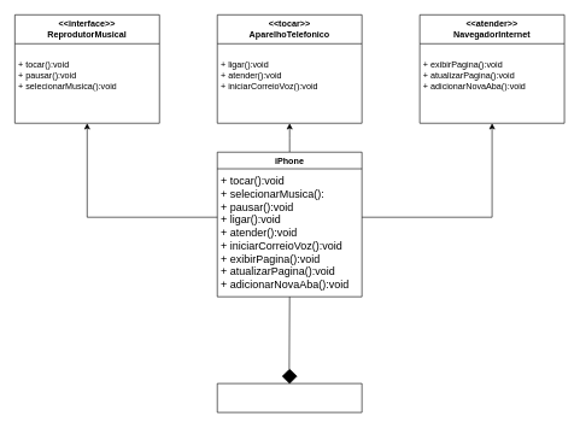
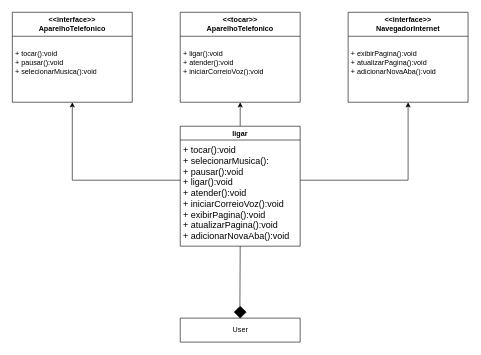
  <mxCell id="0" />
  <mxCell id="1" parent="0" />
  <mxCell id="2" value="" style="swimlane;startSize=0;" vertex="1" parent="1"><mxGeometry x="300" y="530" width="200" height="40" as="geometry" /></mxCell>
+ <mxCell id="3" value="User" style="text;html=1;align=center;verticalAlign=middle;resizable=0;points=[];autosize=1;strokeColor=none;fillColor=none;" vertex="1" parent="2"><mxGeometry x="75" y="5" width="50" height="30" as="geometry" /></mxCell>
  <mxCell id="4" value="" style="rhombus;whiteSpace=wrap;html=1;fillColor=#000000;" vertex="1" parent="1"><mxGeometry x="390" y="510" width="20" height="20" as="geometry" /></mxCell>
  <mxCell id="5" value="" style="endArrow=none;html=1;rounded=0;" edge="1" parent="1"><mxGeometry width="50" height="50" relative="1" as="geometry"><mxPoint x="399.5" y="510" as="sourcePoint" /><mxPoint x="400" y="410" as="targetPoint" /></mxGeometry></mxCell>
  <mxCell id="6" style="edgeStyle=orthogonalEdgeStyle;rounded=0;orthogonalLoop=1;jettySize=auto;html=1;" edge="1" parent="1" source="7"><mxGeometry relative="1" as="geometry"><mxPoint x="400" y="170" as="targetPoint" /></mxGeometry></mxCell>
- <mxCell id="7" value="iPhone" style="swimlane;whiteSpace=wrap;html=1;" vertex="1" parent="1"><mxGeometry x="300" y="210" width="200" height="200" as="geometry" /></mxCell>
+ <mxCell id="7" value="ligar" style="swimlane;whiteSpace=wrap;html=1;" vertex="1" parent="1"><mxGeometry x="300" y="210" width="200" height="200" as="geometry" /></mxCell>
  <mxCell id="8" value="&lt;h1&gt;&lt;span style=&quot;font-size: 12px; font-weight: 400;&quot;&gt;&amp;nbsp;&lt;/span&gt;&lt;/h1&gt;&lt;div style=&quot;text-align: justify; font-size: 15px;&quot;&gt;&lt;span style=&quot;background-color: initial; font-weight: normal;&quot;&gt;&lt;font style=&quot;font-size: 15px;&quot;&gt;+ tocar():void&lt;/font&gt;&lt;/span&gt;&lt;/div&gt;&lt;div style=&quot;text-align: justify; font-size: 15px;&quot;&gt;&lt;span style=&quot;background-color: initial; font-weight: normal;&quot;&gt;&lt;font style=&quot;font-size: 15px;&quot;&gt;+ selecionarMusica():&lt;/font&gt;&lt;/span&gt;&lt;/div&gt;&lt;div style=&quot;text-align: justify; font-size: 15px;&quot;&gt;&lt;span style=&quot;background-color: initial; font-weight: normal;&quot;&gt;&lt;font style=&quot;font-size: 15px;&quot;&gt;+ pausar():void&lt;/font&gt;&lt;/span&gt;&lt;/div&gt;&lt;div style=&quot;text-align: justify; font-size: 15px;&quot;&gt;&lt;font style=&quot;font-size: 15px;&quot;&gt;+ ligar():void&lt;/font&gt;&lt;/div&gt;&lt;div style=&quot;text-align: justify; font-size: 15px;&quot;&gt;&lt;font style=&quot;font-size: 15px;&quot;&gt;+ atender():void&lt;/font&gt;&lt;/div&gt;&lt;div style=&quot;text-align: justify; font-size: 15px;&quot;&gt;&lt;font style=&quot;font-size: 15px;&quot;&gt;+ iniciarCorreioVoz():void&lt;/font&gt;&lt;/div&gt;&lt;div style=&quot;text-align: justify; font-size: 15px;&quot;&gt;&lt;font style=&quot;font-size: 15px;&quot;&gt;+ exibirPagina():void&lt;/font&gt;&lt;/div&gt;&lt;div style=&quot;text-align: justify; font-size: 15px;&quot;&gt;&lt;font style=&quot;font-size: 15px;&quot;&gt;+ atualizarPagina():void&lt;/font&gt;&lt;/div&gt;&lt;div style=&quot;text-align: justify; font-size: 15px;&quot;&gt;&lt;font style=&quot;font-size: 15px;&quot;&gt;+ adicionarNovaAba():void&lt;/font&gt;&lt;/div&gt;" style="text;html=1;strokeColor=none;fillColor=none;spacing=5;spacingTop=-20;whiteSpace=wrap;overflow=hidden;rounded=0;" vertex="1" parent="7"><mxGeometry y="-20" width="200" height="220" as="geometry" /></mxCell>
  <mxCell id="9" value="&amp;lt;&amp;lt;tocar&amp;gt;&amp;gt;&lt;br&gt;AparelhoTelefonico" style="swimlane;whiteSpace=wrap;html=1;startSize=40;" vertex="1" parent="1"><mxGeometry x="300" y="20" width="200" height="150" as="geometry" /></mxCell>
  <mxCell id="10" value="&lt;h1 style=&quot;font-size: 14px; line-height: 100%;&quot;&gt;&lt;br&gt;&lt;/h1&gt;&lt;div&gt;+ ligar():void&lt;/div&gt;&lt;div&gt;+ atender():void&lt;/div&gt;&lt;div style=&quot;text-align: justify;&quot;&gt;+ iniciarCorreioVoz():void&lt;/div&gt;" style="text;html=1;strokeColor=none;fillColor=none;spacing=5;spacingTop=-20;whiteSpace=wrap;overflow=hidden;rounded=0;" vertex="1" parent="1"><mxGeometry x="300" y="60" width="200" height="110" as="geometry" /></mxCell>
- <mxCell id="11" value="&amp;lt;&amp;lt;interface&amp;gt;&amp;gt;&lt;br&gt;ReprodutorMusical" style="swimlane;whiteSpace=wrap;html=1;startSize=40;" vertex="1" parent="1"><mxGeometry x="20" y="20" width="200" height="150" as="geometry" /></mxCell>
+ <mxCell id="11" value="&amp;lt;&amp;lt;interface&amp;gt;&amp;gt;&lt;br&gt;AparelhoTelefonico" style="swimlane;whiteSpace=wrap;html=1;startSize=40;" vertex="1" parent="1"><mxGeometry x="20" y="20" width="200" height="150" as="geometry" /></mxCell>
  <mxCell id="12" value="&lt;h1 style=&quot;font-size: 14px; line-height: 100%;&quot;&gt;&lt;br&gt;&lt;/h1&gt;&lt;div&gt;+ tocar():void&lt;/div&gt;&lt;div&gt;+ pausar():void&lt;/div&gt;&lt;div style=&quot;text-align: justify;&quot;&gt;+&amp;nbsp;selecionarMusica():void&lt;/div&gt;" style="text;html=1;strokeColor=none;fillColor=none;spacing=5;spacingTop=-20;whiteSpace=wrap;overflow=hidden;rounded=0;" vertex="1" parent="1"><mxGeometry x="20" y="60" width="200" height="110" as="geometry" /></mxCell>
- <mxCell id="13" value="&amp;lt;&amp;lt;atender&amp;gt;&amp;gt;&lt;br&gt;NavegadorInternet" style="swimlane;whiteSpace=wrap;html=1;startSize=40;" vertex="1" parent="1"><mxGeometry x="580" y="20" width="200" height="150" as="geometry" /></mxCell>
+ <mxCell id="13" value="&amp;lt;&amp;lt;interface&amp;gt;&amp;gt;&lt;br&gt;NavegadorInternet" style="swimlane;whiteSpace=wrap;html=1;startSize=40;" vertex="1" parent="1"><mxGeometry x="580" y="20" width="200" height="150" as="geometry" /></mxCell>
  <mxCell id="14" value="&lt;h1 style=&quot;font-size: 14px; line-height: 100%;&quot;&gt;&lt;br&gt;&lt;/h1&gt;&lt;div&gt;+ exibirPagina():void&lt;/div&gt;&lt;div&gt;+ atualizarPagina():void&lt;/div&gt;&lt;div style=&quot;text-align: justify;&quot;&gt;+&amp;nbsp;adicionarNovaAba():void&lt;/div&gt;" style="text;html=1;strokeColor=none;fillColor=none;spacing=5;spacingTop=-20;whiteSpace=wrap;overflow=hidden;rounded=0;" vertex="1" parent="1"><mxGeometry x="580" y="60" width="200" height="110" as="geometry" /></mxCell>
  <mxCell id="15" style="edgeStyle=orthogonalEdgeStyle;rounded=0;orthogonalLoop=1;jettySize=auto;html=1;entryX=0.5;entryY=1;entryDx=0;entryDy=0;" edge="1" parent="1" source="8" target="12"><mxGeometry relative="1" as="geometry"><mxPoint x="120" y="300" as="targetPoint" /></mxGeometry></mxCell>
  <mxCell id="16" style="edgeStyle=orthogonalEdgeStyle;rounded=0;orthogonalLoop=1;jettySize=auto;html=1;entryX=0.5;entryY=1;entryDx=0;entryDy=0;" edge="1" parent="1" source="8" target="14"><mxGeometry relative="1" as="geometry"><mxPoint x="680" y="300" as="targetPoint" /></mxGeometry></mxCell>
